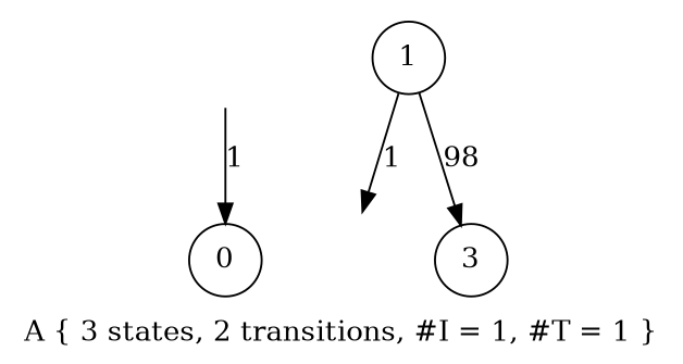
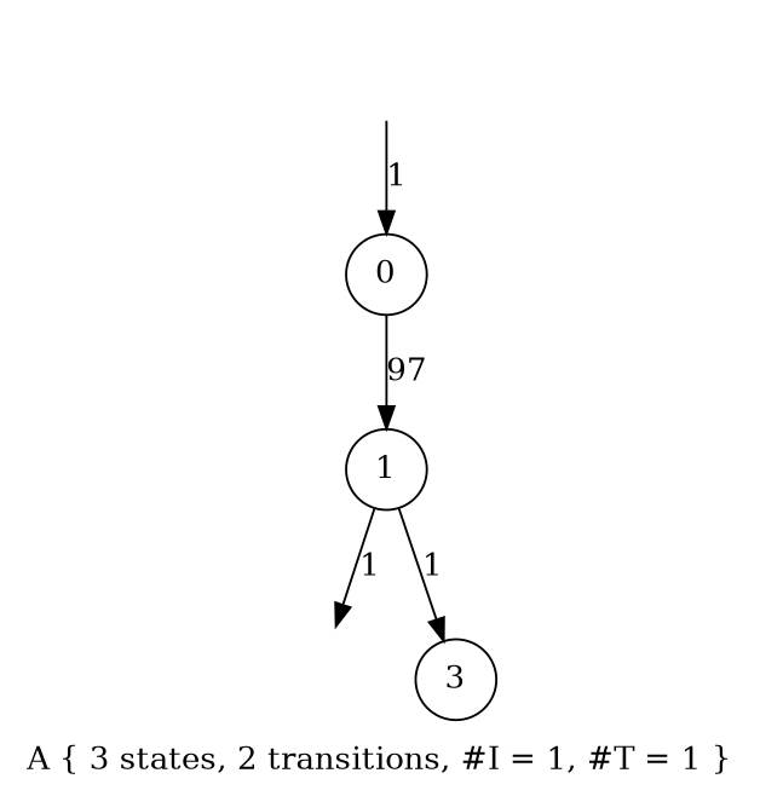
  digraph {
    label="A { 3 states, 2 transitions, #I = 1, #T = 1 }"
    node [shape=circle]
    A1 [height=.01 style=invis width=.01]
    n2 [label=0]
    n3 [label=1]
    A3 [height=.01 style=invis width=.01]
    n5 [label=3]
    A1 -> n2 [label=1]
+   n2 -> n3 [label=97]
    n3 -> A3 [label=1]
-   n3 -> n5 [label=98]
+   n3 -> n5 [label=1]
  }
